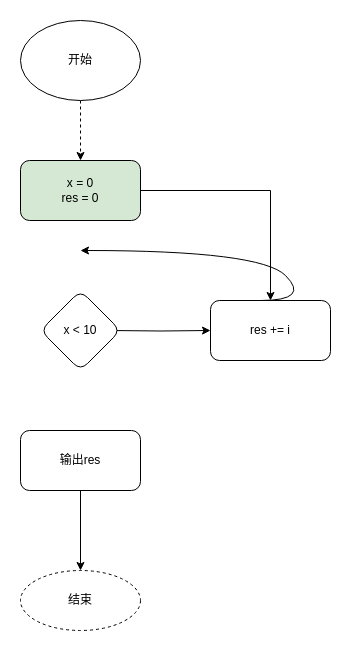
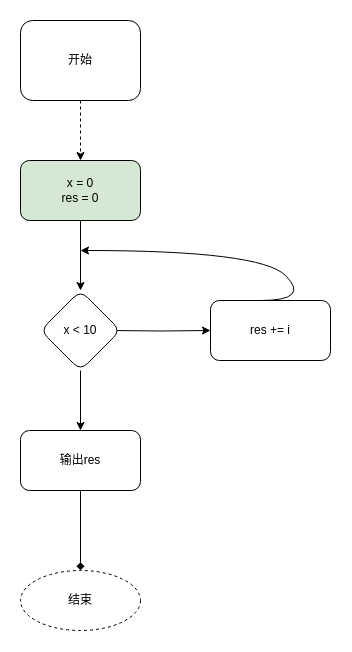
  <mxCell id="0" />
  <mxCell id="1" parent="0" />
- <mxCell id="2" value="" style="edgeStyle=orthogonalEdgeStyle;rounded=0;orthogonalLoop=1;jettySize=auto;html=1;" edge="1" parent="1" source="3" target="9"><mxGeometry relative="1" as="geometry" /></mxCell>
+ <mxCell id="2" value="" style="edgeStyle=orthogonalEdgeStyle;rounded=0;orthogonalLoop=1;jettySize=auto;html=1;" edge="1" parent="1" source="3" target="8"><mxGeometry relative="1" as="geometry" /></mxCell>
  <mxCell id="3" value="x = 0&lt;br&gt;res = 0" style="rounded=1;whiteSpace=wrap;html=1;fillColor=#d5e8d4;" vertex="1" parent="1"><mxGeometry x="20" y="160" width="120" height="60" as="geometry" /></mxCell>
  <mxCell id="4" value="" style="edgeStyle=orthogonalEdgeStyle;rounded=0;orthogonalLoop=1;jettySize=auto;html=1;dashed=1;" edge="1" parent="1" source="5" target="3"><mxGeometry relative="1" as="geometry" /></mxCell>
- <mxCell id="5" value="开始" style="ellipse;whiteSpace=wrap;html=1;" vertex="1" parent="1"><mxGeometry x="20" y="20" width="120" height="80" as="geometry" /></mxCell>
+ <mxCell id="5" value="开始" style="whiteSpace=wrap;html=1;rounded=1;" vertex="1" parent="1"><mxGeometry x="20" y="20" width="120" height="80" as="geometry" /></mxCell>
  <mxCell id="6" value="" style="edgeStyle=orthogonalEdgeStyle;rounded=0;orthogonalLoop=1;jettySize=auto;html=1;" edge="1" parent="1" target="9"><mxGeometry relative="1" as="geometry"><mxPoint x="110" y="330" as="sourcePoint" /><Array as="points" /></mxGeometry></mxCell>
+ <mxCell id="7" value="" style="edgeStyle=orthogonalEdgeStyle;rounded=0;orthogonalLoop=1;jettySize=auto;html=1;" edge="1" parent="1" source="8" target="11"><mxGeometry relative="1" as="geometry" /></mxCell>
  <mxCell id="8" value="x &amp;lt; 10" style="rhombus;whiteSpace=wrap;html=1;rounded=1;" vertex="1" parent="1"><mxGeometry x="40" y="290" width="80" height="80" as="geometry" /></mxCell>
  <mxCell id="9" value="res += i" style="whiteSpace=wrap;html=1;rounded=1;" vertex="1" parent="1"><mxGeometry x="210" y="300" width="120" height="60" as="geometry" /></mxCell>
- <mxCell id="10" value="" style="edgeStyle=orthogonalEdgeStyle;rounded=0;orthogonalLoop=1;jettySize=auto;html=1;" edge="1" parent="1" source="11" target="12"><mxGeometry relative="1" as="geometry" /></mxCell>
+ <mxCell id="10" value="" style="edgeStyle=orthogonalEdgeStyle;rounded=0;orthogonalLoop=1;jettySize=auto;html=1;endArrow=diamond;" edge="1" parent="1" source="11" target="12"><mxGeometry relative="1" as="geometry" /></mxCell>
  <mxCell id="11" value="输出res" style="whiteSpace=wrap;html=1;rounded=1;" vertex="1" parent="1"><mxGeometry x="20" y="430" width="120" height="60" as="geometry" /></mxCell>
  <mxCell id="12" value="结束" style="ellipse;whiteSpace=wrap;html=1;rounded=1;dashed=1;" vertex="1" parent="1"><mxGeometry x="20" y="570" width="120" height="60" as="geometry" /></mxCell>
  <mxCell id="13" value="" style="curved=1;endArrow=classic;html=1;rounded=0;" edge="1" parent="1"><mxGeometry width="50" height="50" relative="1" as="geometry"><mxPoint x="260" y="300" as="sourcePoint" /><mxPoint x="80" y="250" as="targetPoint" /><Array as="points"><mxPoint x="310" y="300" /><mxPoint x="260" y="250" /></Array></mxGeometry></mxCell>
